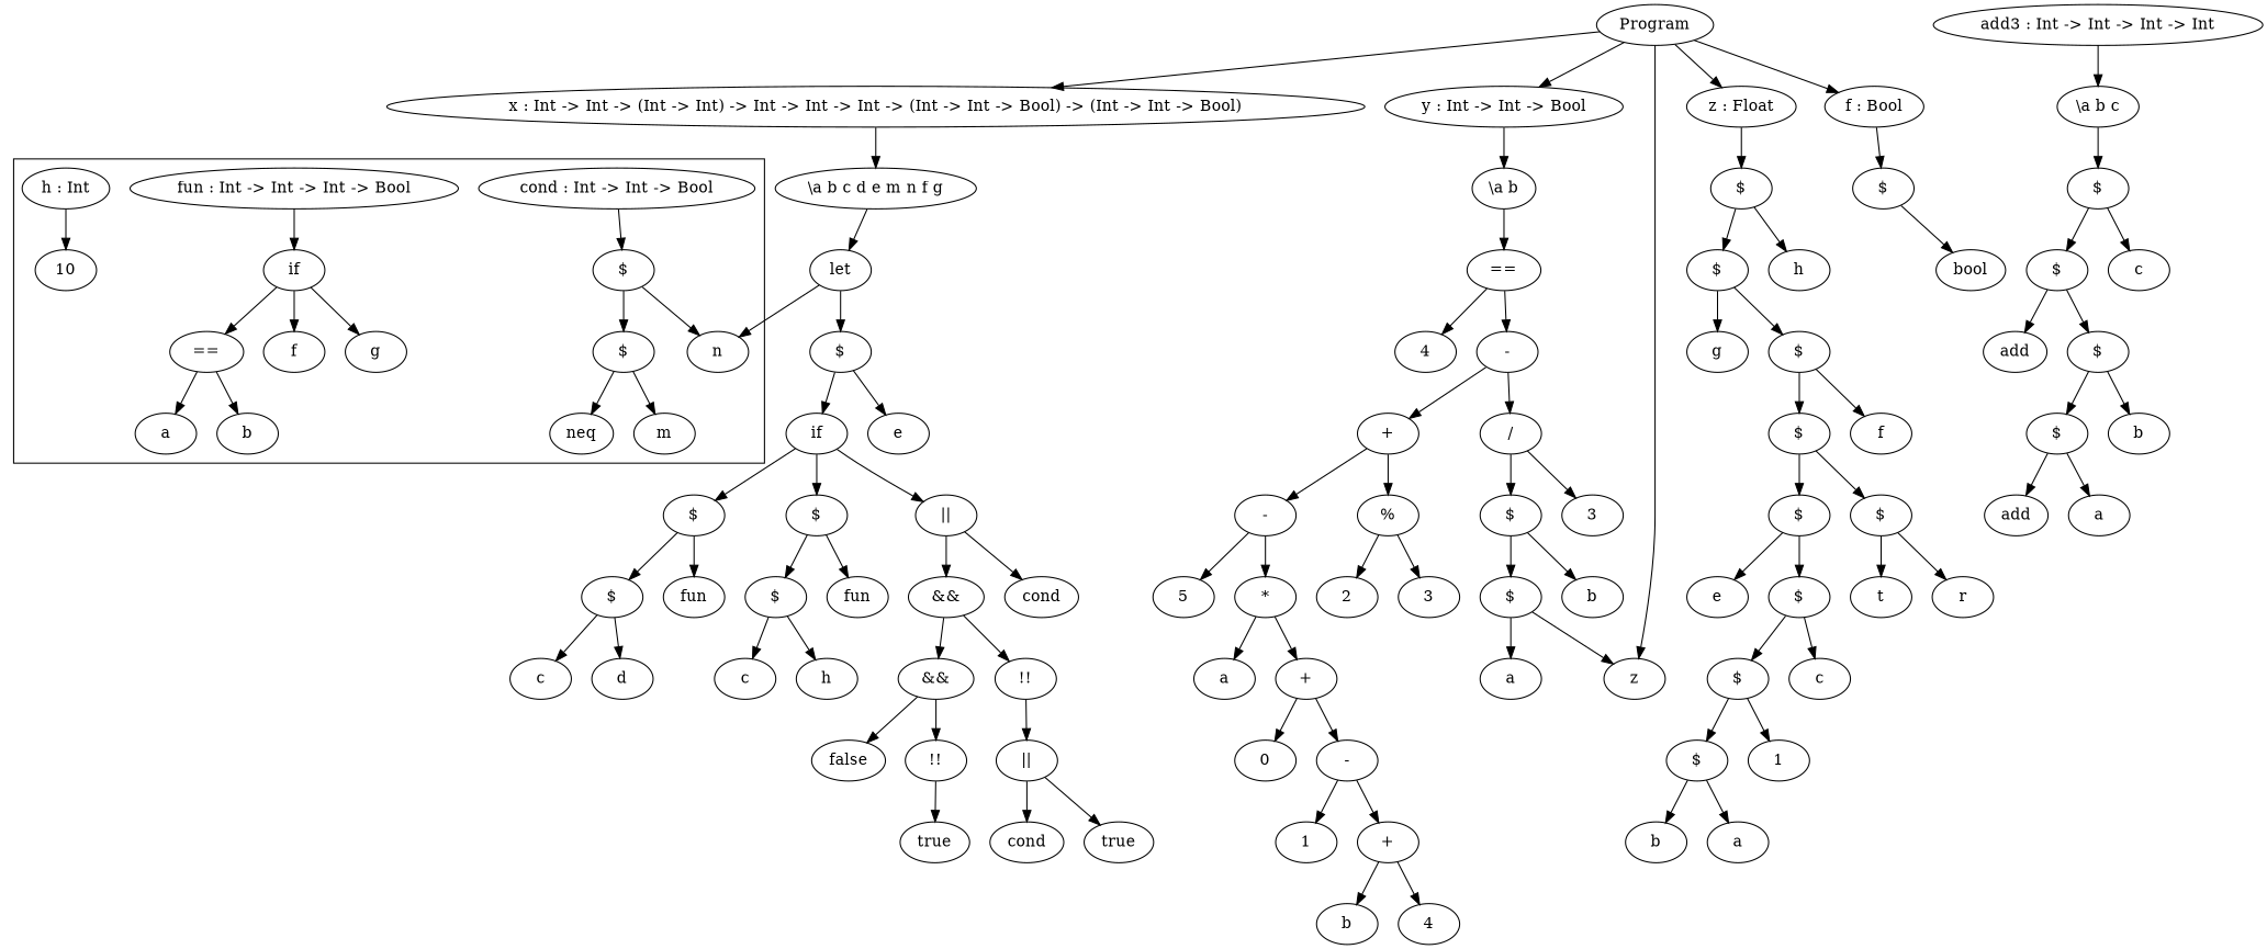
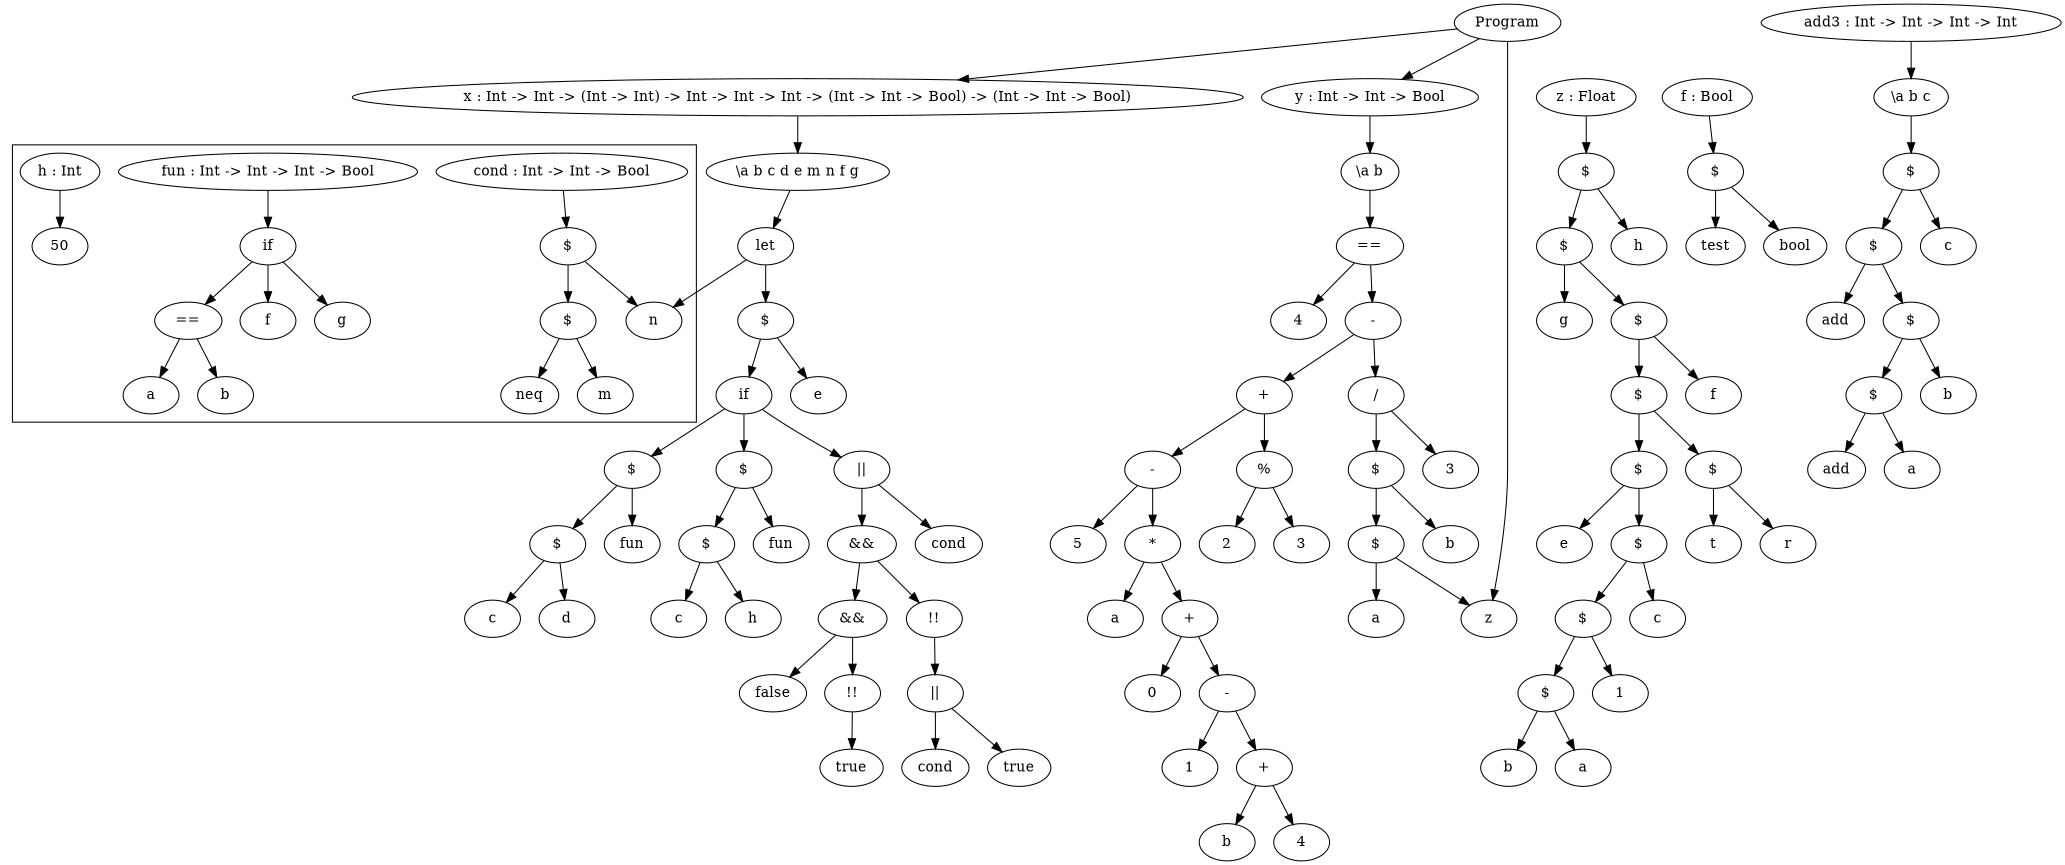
  digraph {
    compound=true
    n1 [label="fun : Int -> Int -> Int -> Bool"]
    n2 [label=if]
    n3 [label=" == "]
    n4 [label=f]
    n5 [label=g]
    n6 [label=a]
    n7 [label=b]
    n8 [label="cond : Int -> Int -> Bool"]
    n9 [label=" $ "]
    n10 [label=" $ "]
    n11 [label=n]
    n12 [label=neq]
    n13 [label=m]
    n14 [label="h : Int"]
-   n15 [label=10]
+   n15 [label=50]
    n16 [label=Program]
    n17 [label="x : Int -> Int -> (Int -> Int) -> Int -> Int -> Int -> (Int -> Int -> Bool) -> (Int -> Int -> Bool)"]
    n18 [label="y : Int -> Int -> Bool"]
    n19 [label="z : Float"]
    n20 [label="f : Bool"]
    n21 [label=z]
    n22 [label="\\a b c d e m n f g"]
    n23 [label="add3 : Int -> Int -> Int -> Int"]
    n24 [label="\\a b c"]
    n25 [label="\\a b"]
    n26 [label=" $ "]
    n27 [label=" $ "]
    n28 [label=let]
    n29 [label=" $ "]
    n30 [label=if]
    n31 [label=e]
    n32 [label=" || "]
    n33 [label=" $ "]
    n34 [label=" $ "]
    n35 [label=cond]
    n36 [label=" && "]
    n37 [label=fun]
    n38 [label=" $ "]
    n39 [label=fun]
    n40 [label=" $ "]
    n41 [label=" && "]
    n42 [label="!!"]
    n43 [label="!!"]
    n44 [label=false]
    n45 [label=" || "]
    n46 [label=true]
    n47 [label=true]
    n48 [label=cond]
    n49 [label=c]
    n50 [label=d]
    n51 [label=c]
    n52 [label=h]
    n53 [label=" $ "]
    n54 [label=" $ "]
    n55 [label=c]
    n56 [label=add]
    n57 [label=" $ "]
    n58 [label=" $ "]
    n59 [label=b]
    n60 [label=add]
    n61 [label=a]
    n62 [label=" == "]
    n63 [label=" - "]
    n64 [label=4]
    n65 [label=" + "]
    n66 [label=" / "]
    n67 [label=" - "]
    n68 [label=" % "]
    n69 [label=3]
    n70 [label=" $ "]
    n71 [label=" * "]
    n72 [label=5]
    n73 [label=3]
    n74 [label=2]
    n75 [label=a]
    n76 [label=" + "]
    n77 [label=" - "]
    n78 [label=0]
    n79 [label=" + "]
    n80 [label=1]
    n81 [label=b]
    n82 [label=4]
    n83 [label=" $ "]
    n84 [label=b]
    n85 [label=a]
    n86 [label=" $ "]
    n87 [label=h]
    n88 [label=" $ "]
    n89 [label=g]
    n90 [label=" $ "]
    n91 [label=f]
    n92 [label=" $ "]
    n93 [label=" $ "]
    n94 [label=" $ "]
    n95 [label=e]
    n96 [label=r]
    n97 [label=t]
    n98 [label=" $ "]
    n99 [label=c]
    n100 [label=1]
    n101 [label=" $ "]
    n102 [label=a]
    n103 [label=b]
+   n104 [label=test]
    n105 [label=bool]
    subgraph cluster_1 {
      n1
      n2
      n3
      n4
      n5
      n6
      n7
      n8
      n9
      n10
      n11
      n12
      n13
      n14
      n15
    }
    n1 -> n2
    n2 -> n3
    n2 -> n4
    n2 -> n5
    n3 -> n6
    n3 -> n7
    n8 -> n9
    n9 -> n10
    n9 -> n11
    n10 -> n12
    n10 -> n13
    n14 -> n15
    n16 -> n17
    n16 -> n18
-   n16 -> n19
-   n16 -> n20
    n16 -> n21
    n17 -> n22
    n18 -> n25
    n19 -> n26
    n20 -> n27
    n22 -> n28
    n23 -> n24
    n24 -> n53
    n25 -> n62
    n26 -> n86
    n26 -> n87
+   n27 -> n104
    n27 -> n105
    n28 -> n11
    n28 -> n29
    n29 -> n30
    n29 -> n31
    n30 -> n32
    n30 -> n33
    n30 -> n34
    n32 -> n35
    n32 -> n36
    n33 -> n37
    n33 -> n38
    n34 -> n39
    n34 -> n40
    n36 -> n41
    n36 -> n42
    n38 -> n49
    n38 -> n50
    n40 -> n51
    n40 -> n52
    n41 -> n43
    n41 -> n44
    n42 -> n45
    n43 -> n46
    n45 -> n47
    n45 -> n48
    n53 -> n54
    n53 -> n55
    n54 -> n56
    n54 -> n57
    n57 -> n58
    n57 -> n59
    n58 -> n60
    n58 -> n61
    n62 -> n63
    n62 -> n64
    n63 -> n65
    n63 -> n66
    n65 -> n67
    n65 -> n68
    n66 -> n69
    n66 -> n70
    n67 -> n71
    n67 -> n72
    n68 -> n73
    n68 -> n74
    n70 -> n83
    n70 -> n84
    n71 -> n75
    n71 -> n76
    n76 -> n77
    n76 -> n78
    n77 -> n79
    n77 -> n80
    n79 -> n81
    n79 -> n82
    n83 -> n21
    n83 -> n85
    n86 -> n88
    n86 -> n89
    n88 -> n90
    n88 -> n91
    n90 -> n92
    n90 -> n93
    n92 -> n94
    n92 -> n95
    n93 -> n96
    n93 -> n97
    n94 -> n98
    n94 -> n99
    n98 -> n100
    n98 -> n101
    n101 -> n102
    n101 -> n103
  }
